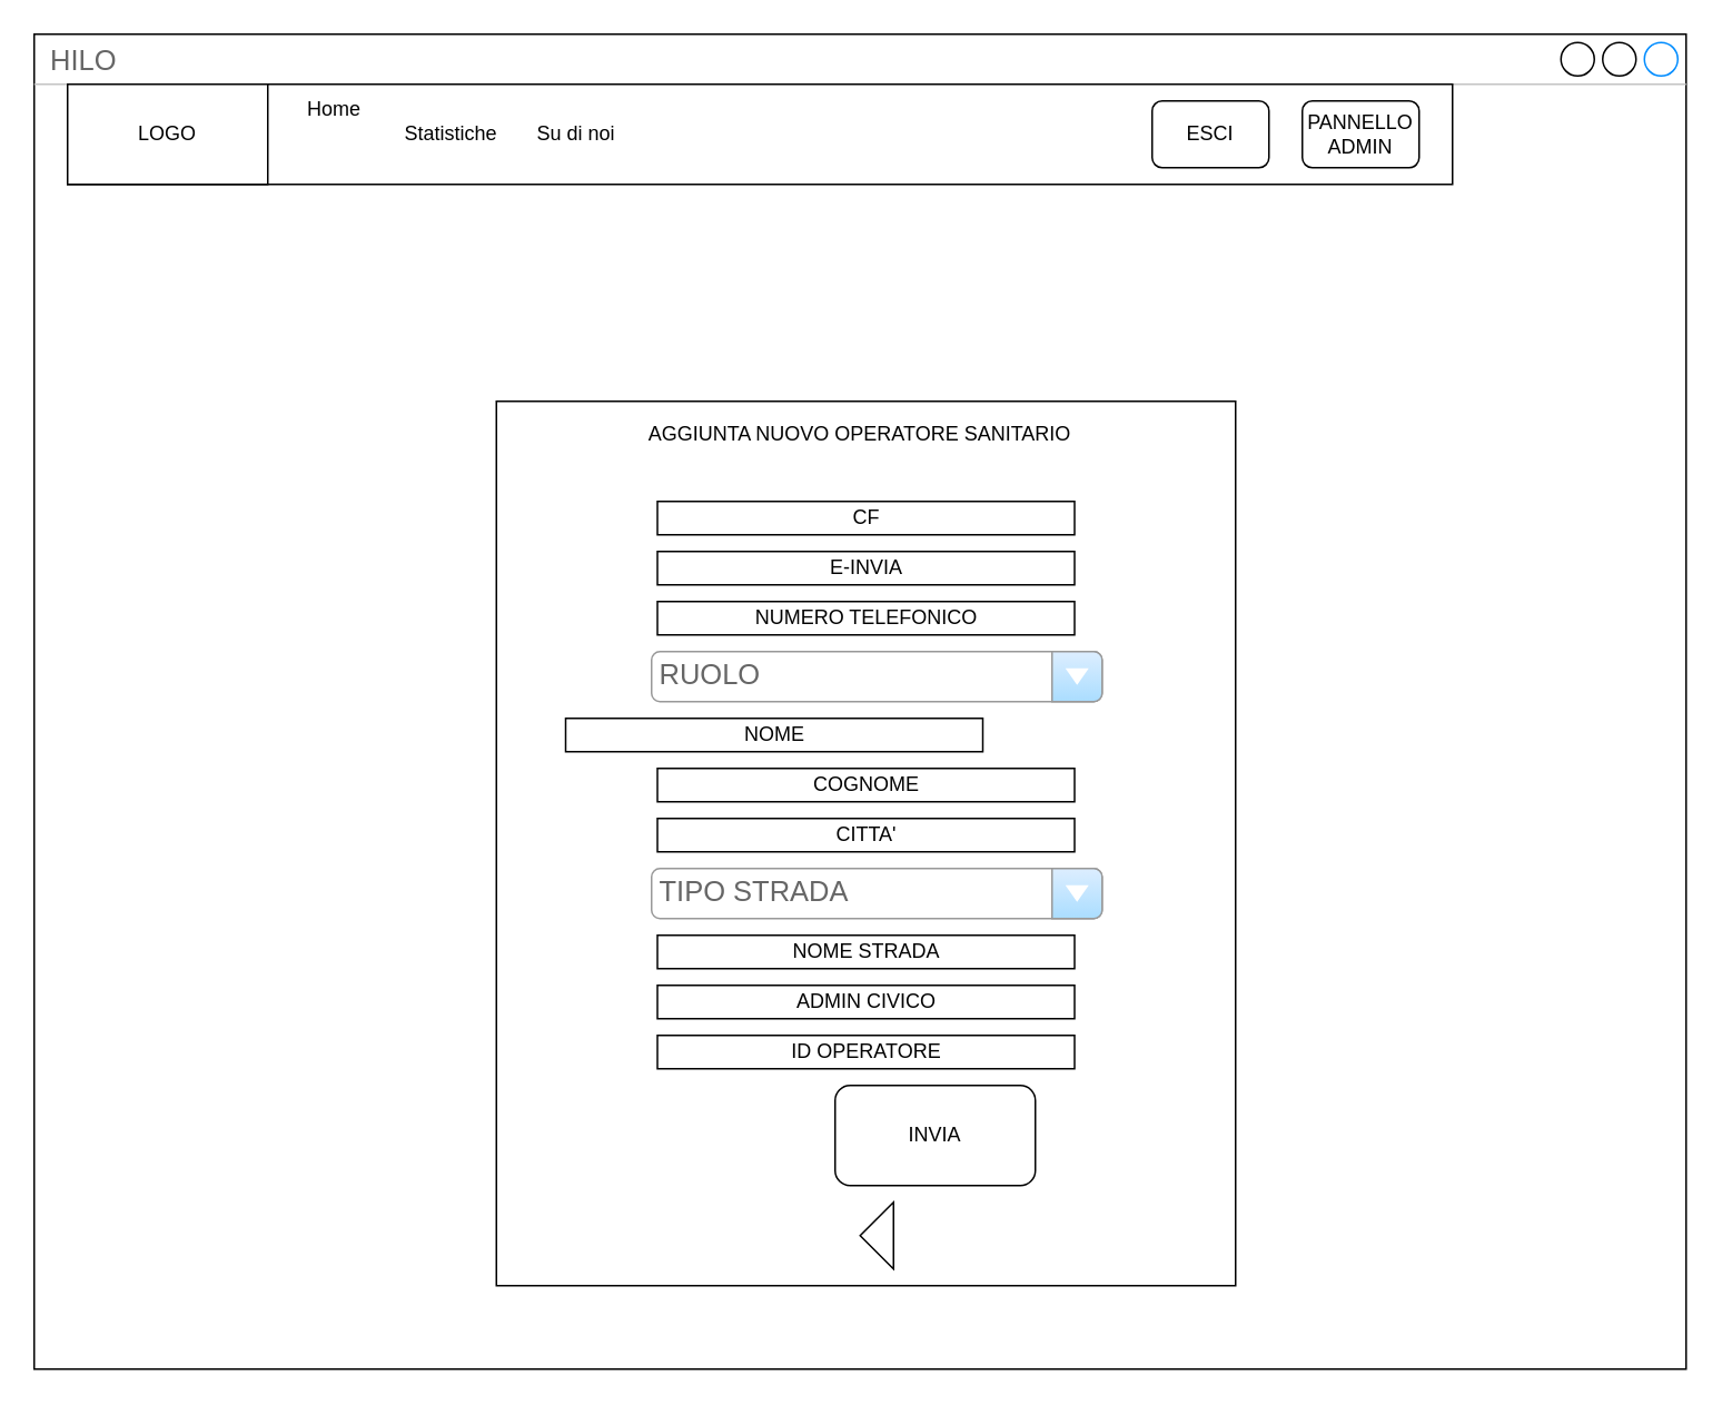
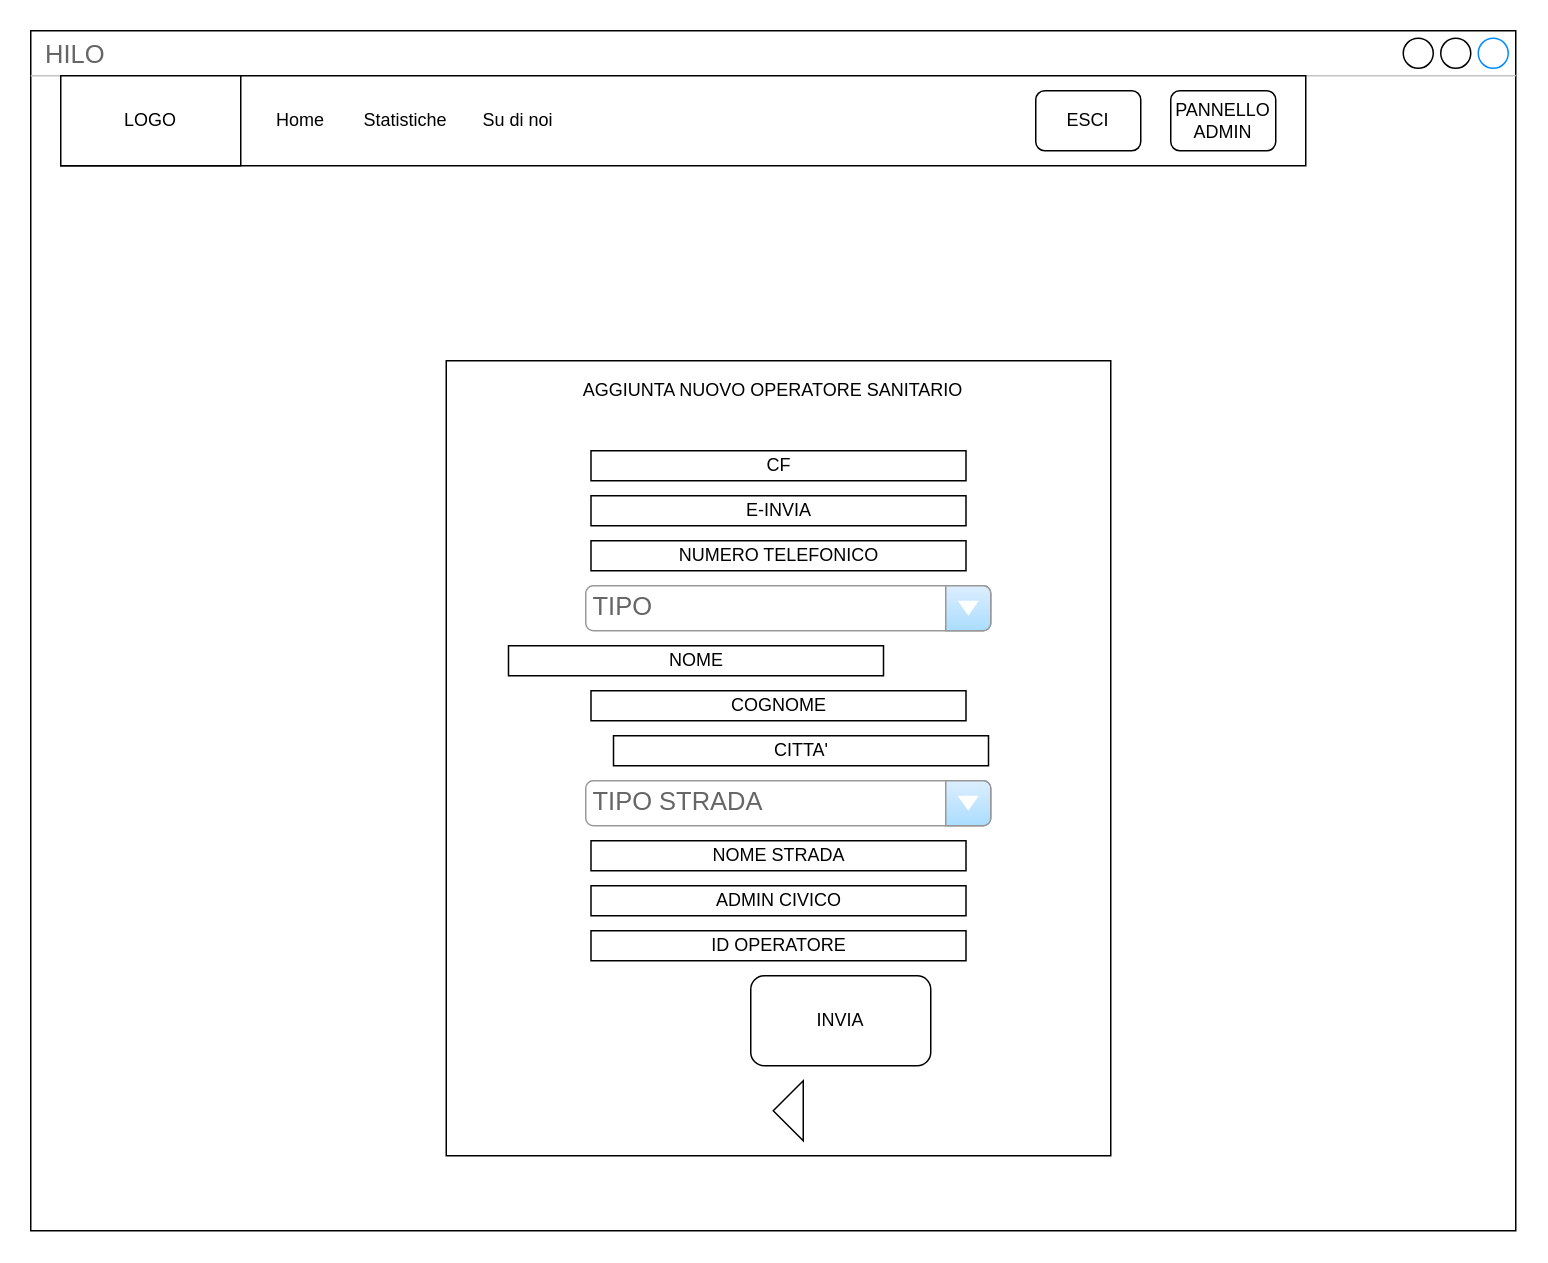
  <mxCell id="0" />
  <mxCell id="1" parent="0" />
  <mxCell id="2" value="HILO" style="strokeWidth=1;shadow=0;dashed=0;align=center;html=1;shape=mxgraph.mockup.containers.window;align=left;verticalAlign=top;spacingLeft=8;strokeColor2=#008cff;strokeColor3=#c4c4c4;fontColor=#666666;mainText=;fontSize=17;labelBackgroundColor=none;" parent="1" vertex="1"><mxGeometry x="20" y="20" width="990" height="800" as="geometry" /></mxCell>
  <mxCell id="3" value="" style="rounded=0;whiteSpace=wrap;html=1;" parent="1" vertex="1"><mxGeometry x="40" y="50" width="830" height="60" as="geometry" /></mxCell>
  <mxCell id="4" value="LOGO" style="rounded=0;whiteSpace=wrap;html=1;" parent="1" vertex="1"><mxGeometry x="40" y="50" width="120" height="60" as="geometry" /></mxCell>
- <mxCell id="5" value="Home" style="text;html=1;strokeColor=none;fillColor=none;align=center;verticalAlign=middle;whiteSpace=wrap;rounded=0;" parent="1" vertex="1"><mxGeometry x="180" y="55" width="40" height="20" as="geometry" /></mxCell>
+ <mxCell id="5" value="Home" style="text;html=1;strokeColor=none;fillColor=none;align=center;verticalAlign=middle;whiteSpace=wrap;rounded=0;" parent="1" vertex="1"><mxGeometry x="180" y="70" width="40" height="20" as="geometry" /></mxCell>
  <mxCell id="6" value="Statistiche" style="text;html=1;strokeColor=none;fillColor=none;align=center;verticalAlign=middle;whiteSpace=wrap;rounded=0;" parent="1" vertex="1"><mxGeometry x="250" y="70" width="40" height="20" as="geometry" /></mxCell>
  <mxCell id="7" value="Su di noi" style="text;html=1;strokeColor=none;fillColor=none;align=center;verticalAlign=middle;whiteSpace=wrap;rounded=0;" parent="1" vertex="1"><mxGeometry x="320" y="70" width="50" height="20" as="geometry" /></mxCell>
  <mxCell id="8" value="ESCI" style="rounded=1;whiteSpace=wrap;html=1;" parent="1" vertex="1"><mxGeometry x="690" y="60" width="70" height="40" as="geometry" /></mxCell>
  <mxCell id="9" value="" style="rounded=0;whiteSpace=wrap;html=1;" parent="1" vertex="1"><mxGeometry x="297" y="240" width="443" height="530" as="geometry" /></mxCell>
  <mxCell id="10" value="PANNELLO ADMIN" style="rounded=1;whiteSpace=wrap;html=1;" parent="1" vertex="1"><mxGeometry x="780" y="60" width="70" height="40" as="geometry" /></mxCell>
  <mxCell id="11" value="AGGIUNTA NUOVO OPERATORE SANITARIO" style="text;html=1;strokeColor=none;fillColor=none;align=center;verticalAlign=middle;whiteSpace=wrap;rounded=0;" parent="1" vertex="1"><mxGeometry x="370" y="250" width="290" height="20" as="geometry" /></mxCell>
  <mxCell id="12" value="CF" style="rounded=0;whiteSpace=wrap;html=1;" parent="1" vertex="1"><mxGeometry x="393.5" y="300" width="250" height="20" as="geometry" /></mxCell>
  <mxCell id="13" value="TIPO STRADA" style="strokeWidth=1;shadow=0;dashed=0;align=center;html=1;shape=mxgraph.mockup.forms.comboBox;strokeColor=#999999;fillColor=#ddeeff;align=left;fillColor2=#aaddff;mainText=;fontColor=#666666;fontSize=17;spacingLeft=3;" parent="1" vertex="1"><mxGeometry x="390" y="520" width="270" height="30" as="geometry" /></mxCell>
  <mxCell id="14" value="INVIA" style="rounded=1;whiteSpace=wrap;html=1;" parent="1" vertex="1"><mxGeometry x="500" y="650" width="120" height="60" as="geometry" /></mxCell>
  <mxCell id="15" value="" style="triangle;whiteSpace=wrap;html=1;direction=west;" parent="1" vertex="1"><mxGeometry x="515" y="720" width="20" height="40" as="geometry" /></mxCell>
  <mxCell id="16" value="E-INVIA" style="rounded=0;whiteSpace=wrap;html=1;" parent="1" vertex="1"><mxGeometry x="393.5" y="330" width="250" height="20" as="geometry" /></mxCell>
  <mxCell id="17" value="NOME STRADA" style="rounded=0;whiteSpace=wrap;html=1;" parent="1" vertex="1"><mxGeometry x="393.5" y="560" width="250" height="20" as="geometry" /></mxCell>
- <mxCell id="18" value="RUOLO" style="strokeWidth=1;shadow=0;dashed=0;align=center;html=1;shape=mxgraph.mockup.forms.comboBox;strokeColor=#999999;fillColor=#ddeeff;align=left;fillColor2=#aaddff;mainText=;fontColor=#666666;fontSize=17;spacingLeft=3;" parent="1" vertex="1"><mxGeometry x="390" y="390" width="270" height="30" as="geometry" /></mxCell>
+ <mxCell id="18" value="TIPO" style="strokeWidth=1;shadow=0;dashed=0;align=center;html=1;shape=mxgraph.mockup.forms.comboBox;strokeColor=#999999;fillColor=#ddeeff;align=left;fillColor2=#aaddff;mainText=;fontColor=#666666;fontSize=17;spacingLeft=3;" parent="1" vertex="1"><mxGeometry x="390" y="390" width="270" height="30" as="geometry" /></mxCell>
  <mxCell id="19" value="ADMIN CIVICO" style="rounded=0;whiteSpace=wrap;html=1;" parent="1" vertex="1"><mxGeometry x="393.5" y="590" width="250" height="20" as="geometry" /></mxCell>
  <mxCell id="20" value="NUMERO TELEFONICO" style="rounded=0;whiteSpace=wrap;html=1;" parent="1" vertex="1"><mxGeometry x="393.5" y="360" width="250" height="20" as="geometry" /></mxCell>
  <mxCell id="21" value="NOME" style="rounded=0;whiteSpace=wrap;html=1;" parent="1" vertex="1"><mxGeometry x="338.5" y="430" width="250" height="20" as="geometry" /></mxCell>
  <mxCell id="22" value="COGNOME" style="rounded=0;whiteSpace=wrap;html=1;" parent="1" vertex="1"><mxGeometry x="393.5" y="460" width="250" height="20" as="geometry" /></mxCell>
- <mxCell id="23" value="CITTA'" style="rounded=0;whiteSpace=wrap;html=1;" parent="1" vertex="1"><mxGeometry x="393.5" y="490" width="250" height="20" as="geometry" /></mxCell>
+ <mxCell id="23" value="CITTA'" style="rounded=0;whiteSpace=wrap;html=1;" parent="1" vertex="1"><mxGeometry x="408.5" y="490" width="250" height="20" as="geometry" /></mxCell>
  <mxCell id="24" value="ID OPERATORE" style="rounded=0;whiteSpace=wrap;html=1;" parent="1" vertex="1"><mxGeometry x="393.5" y="620" width="250" height="20" as="geometry" /></mxCell>
